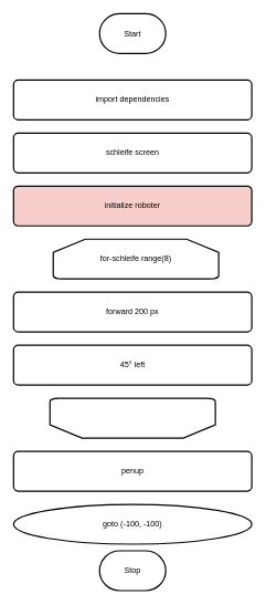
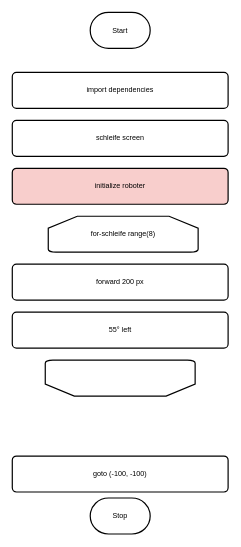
  <mxCell id="0" />
  <mxCell id="1" parent="0" />
  <mxCell id="2" value="import dependencies" style="rounded=1;whiteSpace=wrap;html=1;absoluteArcSize=1;arcSize=14;strokeWidth=2;" vertex="1" parent="1"><mxGeometry x="20" y="120" width="360" height="60" as="geometry" /></mxCell>
  <mxCell id="3" value="Start" style="strokeWidth=2;html=1;shape=mxgraph.flowchart.terminator;whiteSpace=wrap;" vertex="1" parent="1"><mxGeometry x="150" y="20" width="100" height="60" as="geometry" /></mxCell>
  <mxCell id="4" value="schleife screen" style="rounded=1;whiteSpace=wrap;html=1;absoluteArcSize=1;arcSize=14;strokeWidth=2;" vertex="1" parent="1"><mxGeometry x="20" y="200" width="360" height="60" as="geometry" /></mxCell>
  <mxCell id="5" value="initialize roboter" style="rounded=1;whiteSpace=wrap;html=1;absoluteArcSize=1;arcSize=14;strokeWidth=2;fillColor=#f8cecc;" vertex="1" parent="1"><mxGeometry x="20" y="280" width="360" height="60" as="geometry" /></mxCell>
  <mxCell id="6" value="for-schleife range(8)" style="strokeWidth=2;html=1;shape=mxgraph.flowchart.loop_limit;whiteSpace=wrap;" vertex="1" parent="1"><mxGeometry x="80" y="360" width="250" height="60" as="geometry" /></mxCell>
  <mxCell id="7" value="forward 200 px" style="rounded=1;whiteSpace=wrap;html=1;absoluteArcSize=1;arcSize=14;strokeWidth=2;" vertex="1" parent="1"><mxGeometry x="20" y="440" width="360" height="60" as="geometry" /></mxCell>
- <mxCell id="8" value="45° left" style="rounded=1;whiteSpace=wrap;html=1;absoluteArcSize=1;arcSize=14;strokeWidth=2;" vertex="1" parent="1"><mxGeometry x="20" y="520" width="360" height="60" as="geometry" /></mxCell>
+ <mxCell id="8" value="55° left" style="rounded=1;whiteSpace=wrap;html=1;absoluteArcSize=1;arcSize=14;strokeWidth=2;" vertex="1" parent="1"><mxGeometry x="20" y="520" width="360" height="60" as="geometry" /></mxCell>
  <mxCell id="9" value="" style="strokeWidth=2;html=1;shape=mxgraph.flowchart.loop_limit;whiteSpace=wrap;rotation=-180;" vertex="1" parent="1"><mxGeometry x="75" y="600" width="250" height="60" as="geometry" /></mxCell>
- <mxCell id="10" value="penup" style="rounded=1;whiteSpace=wrap;html=1;absoluteArcSize=1;arcSize=14;strokeWidth=2;" vertex="1" parent="1"><mxGeometry x="20" y="680" width="360" height="60" as="geometry" /></mxCell>
- <mxCell id="11" value="goto (-100, -100)" style="ellipse;whiteSpace=wrap;html=1;absoluteArcSize=1;arcSize=14;strokeWidth=2;" vertex="1" parent="1"><mxGeometry x="20" y="760" width="360" height="60" as="geometry" /></mxCell>
+ <mxCell id="11" value="goto (-100, -100)" style="rounded=1;whiteSpace=wrap;html=1;absoluteArcSize=1;arcSize=14;strokeWidth=2;" vertex="1" parent="1"><mxGeometry x="20" y="760" width="360" height="60" as="geometry" /></mxCell>
  <mxCell id="12" value="Stop" style="strokeWidth=2;html=1;shape=mxgraph.flowchart.terminator;whiteSpace=wrap;" vertex="1" parent="1"><mxGeometry x="150" y="830" width="100" height="60" as="geometry" /></mxCell>
